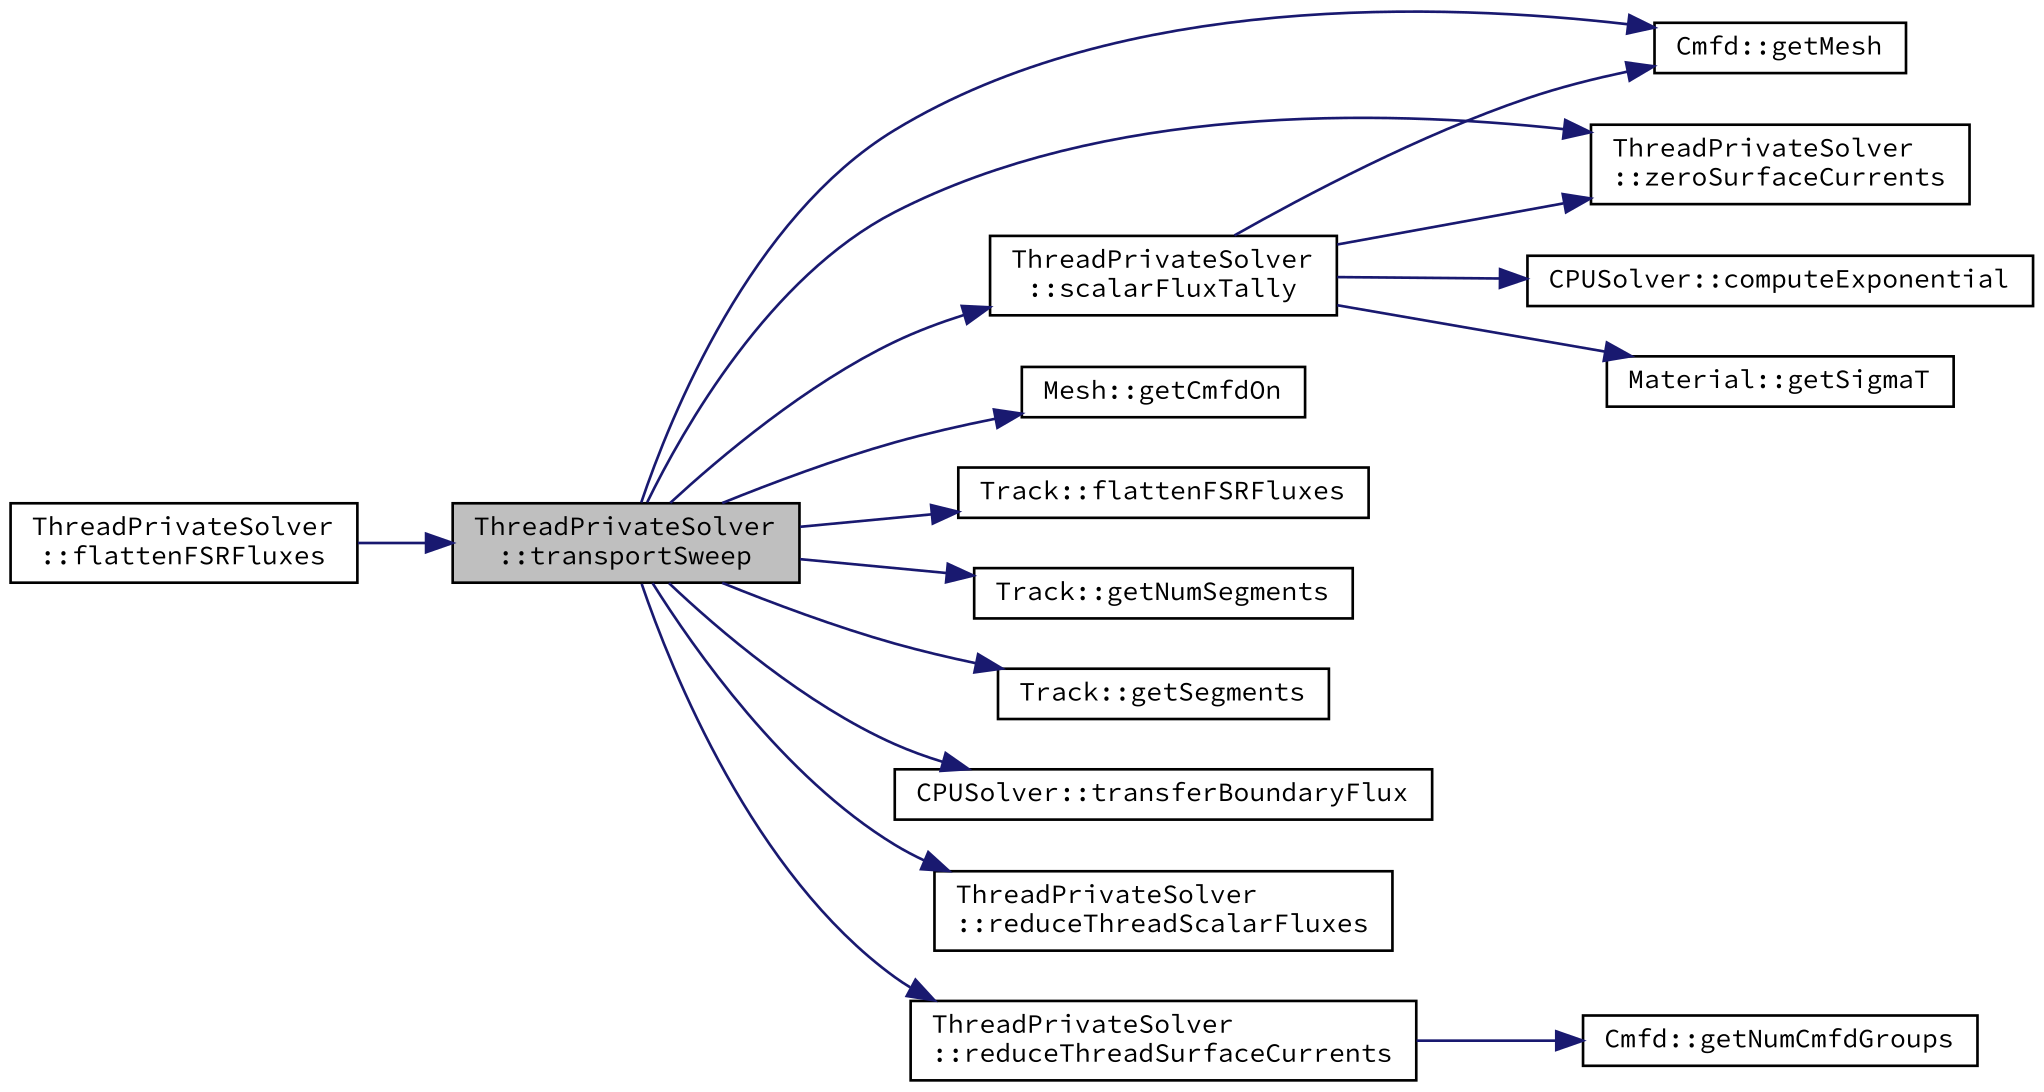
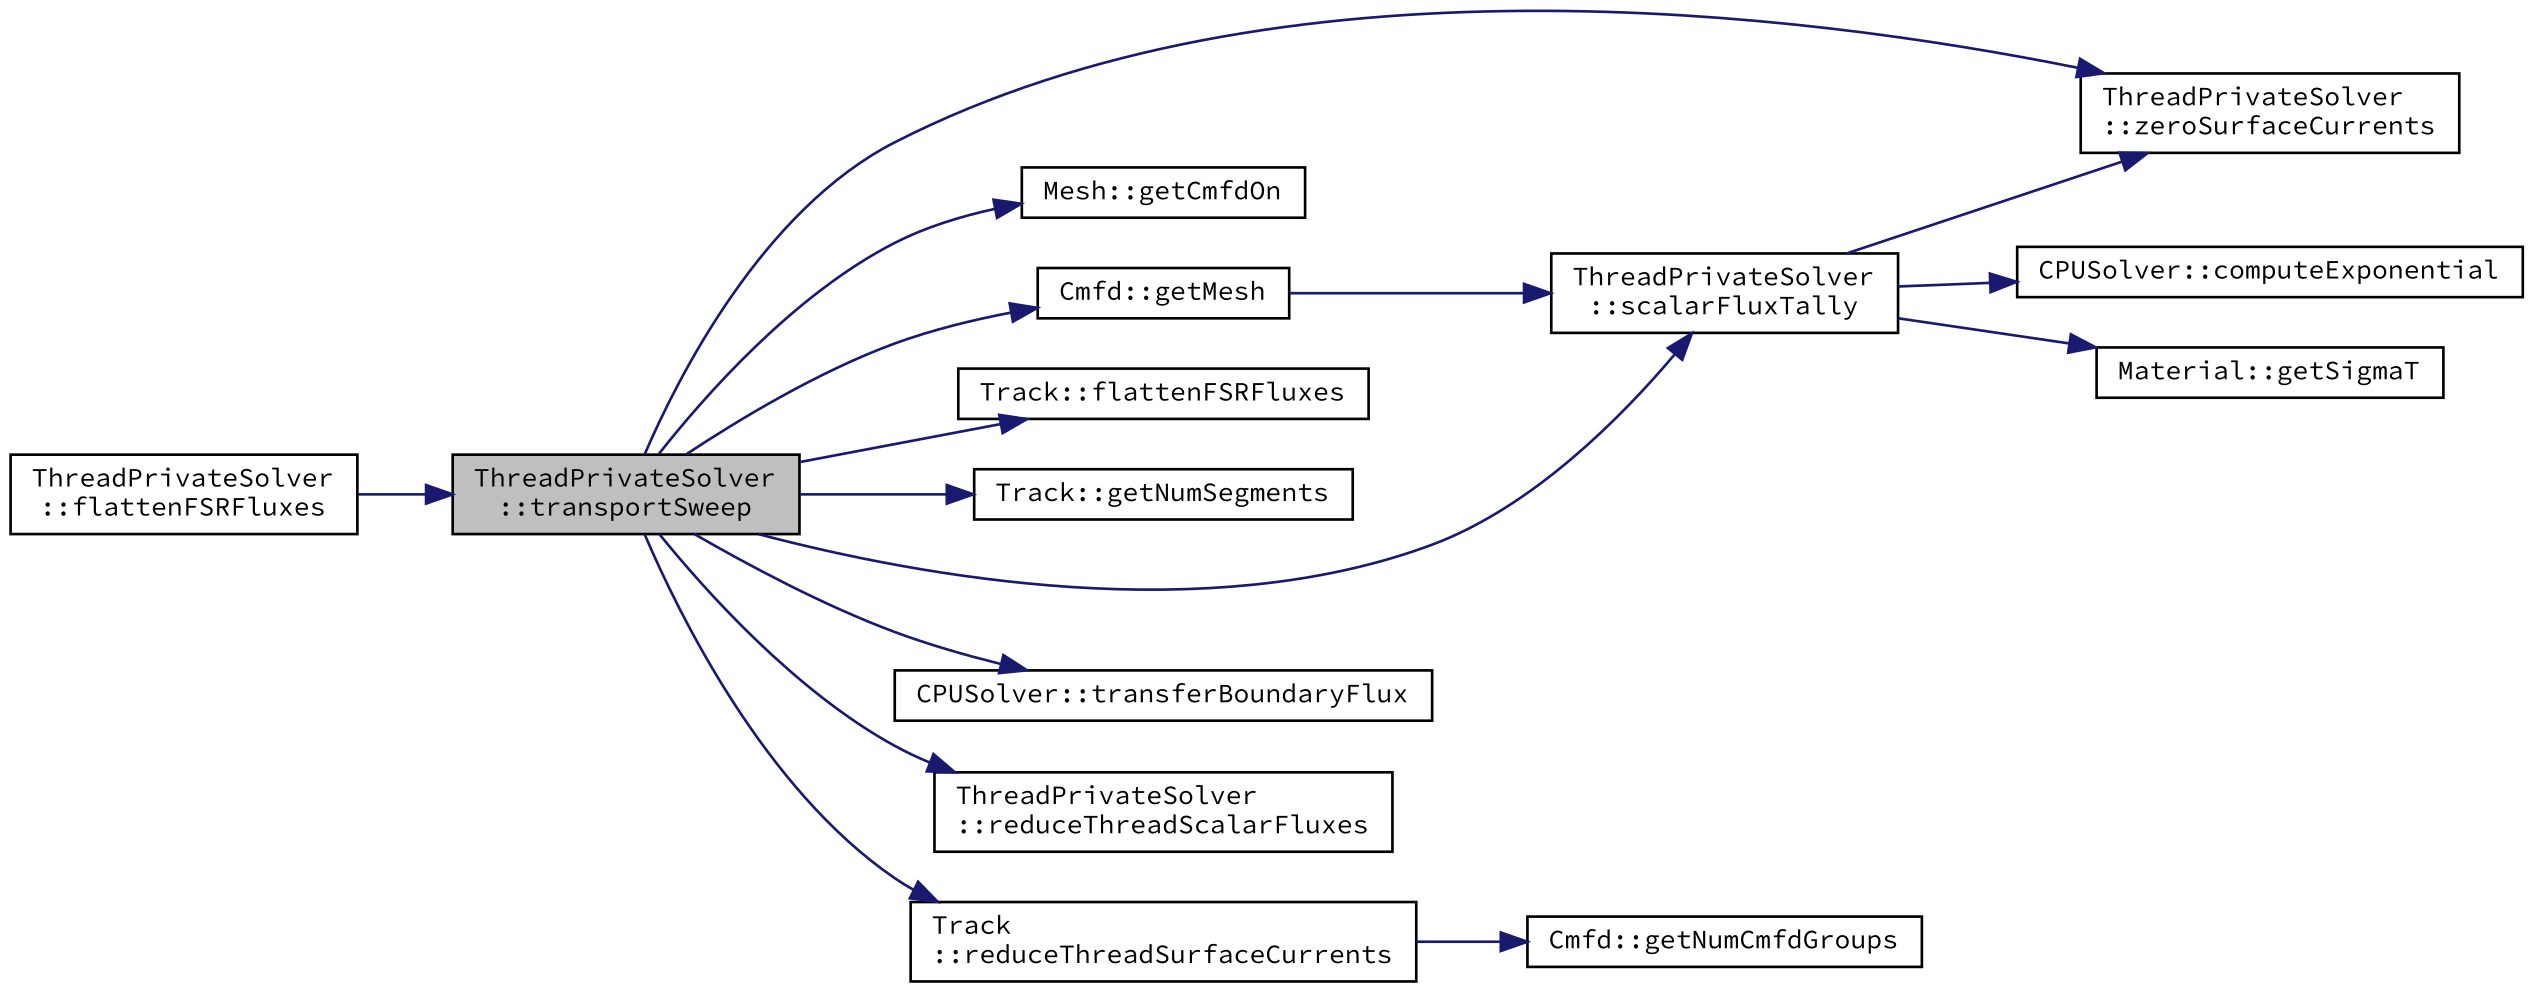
  digraph {
    fontname="Source Code Pro"
    rankdir=LR
    node [color=black fillcolor=white fontname="Source Code Pro" fontsize=10 shape=record style=filled]
    edge [color=midnightblue fontname="Source Code Pro" fontsize=10 labelfontname=Helvetica labelfontsize=10 style=solid]
    n1 [fillcolor=grey75 fontcolor=black height=0.2 label="ThreadPrivateSolver\l::transportSweep" width=0.4]
    n2 [height=0.2 label="Cmfd::getMesh" width=0.4]
    n3 [height=0.2 label="Mesh::getCmfdOn" width=0.4]
    n4 [height=0.2 label="ThreadPrivateSolver\l::zeroSurfaceCurrents" width=0.4]
    n5 [height=0.2 label="Track::flattenFSRFluxes" width=0.4]
    n6 [height=0.2 label="Track::getNumSegments" width=0.4]
-   n7 [height=0.2 label="Track::getSegments" width=0.4]
    n8 [height=0.2 label="ThreadPrivateSolver\l::scalarFluxTally" width=0.4]
    n9 [height=0.2 label="CPUSolver::transferBoundaryFlux" width=0.4]
    n10 [height=0.2 label="ThreadPrivateSolver\l::reduceThreadScalarFluxes" width=0.4]
-   n11 [height=0.2 label="ThreadPrivateSolver\l::reduceThreadSurfaceCurrents" width=0.4]
+   n11 [height=0.2 label="Track\l::reduceThreadSurfaceCurrents" width=0.4]
    n12 [height=0.2 label="ThreadPrivateSolver\l::flattenFSRFluxes" width=0.4]
    n13 [height=0.2 label="Material::getSigmaT" width=0.4]
    n14 [height=0.2 label="CPUSolver::computeExponential" width=0.4]
    n15 [height=0.2 label="Cmfd::getNumCmfdGroups" width=0.4]
    n1 -> n2
    n1 -> n3
    n1 -> n4
    n1 -> n5
    n1 -> n6
-   n1 -> n7
    n1 -> n8
    n1 -> n9
    n1 -> n10
    n1 -> n11
-   n8 -> n2
+   n2 -> n8
    n8 -> n4
    n8 -> n13
    n8 -> n14
    n11 -> n15
    n12 -> n1
  }
